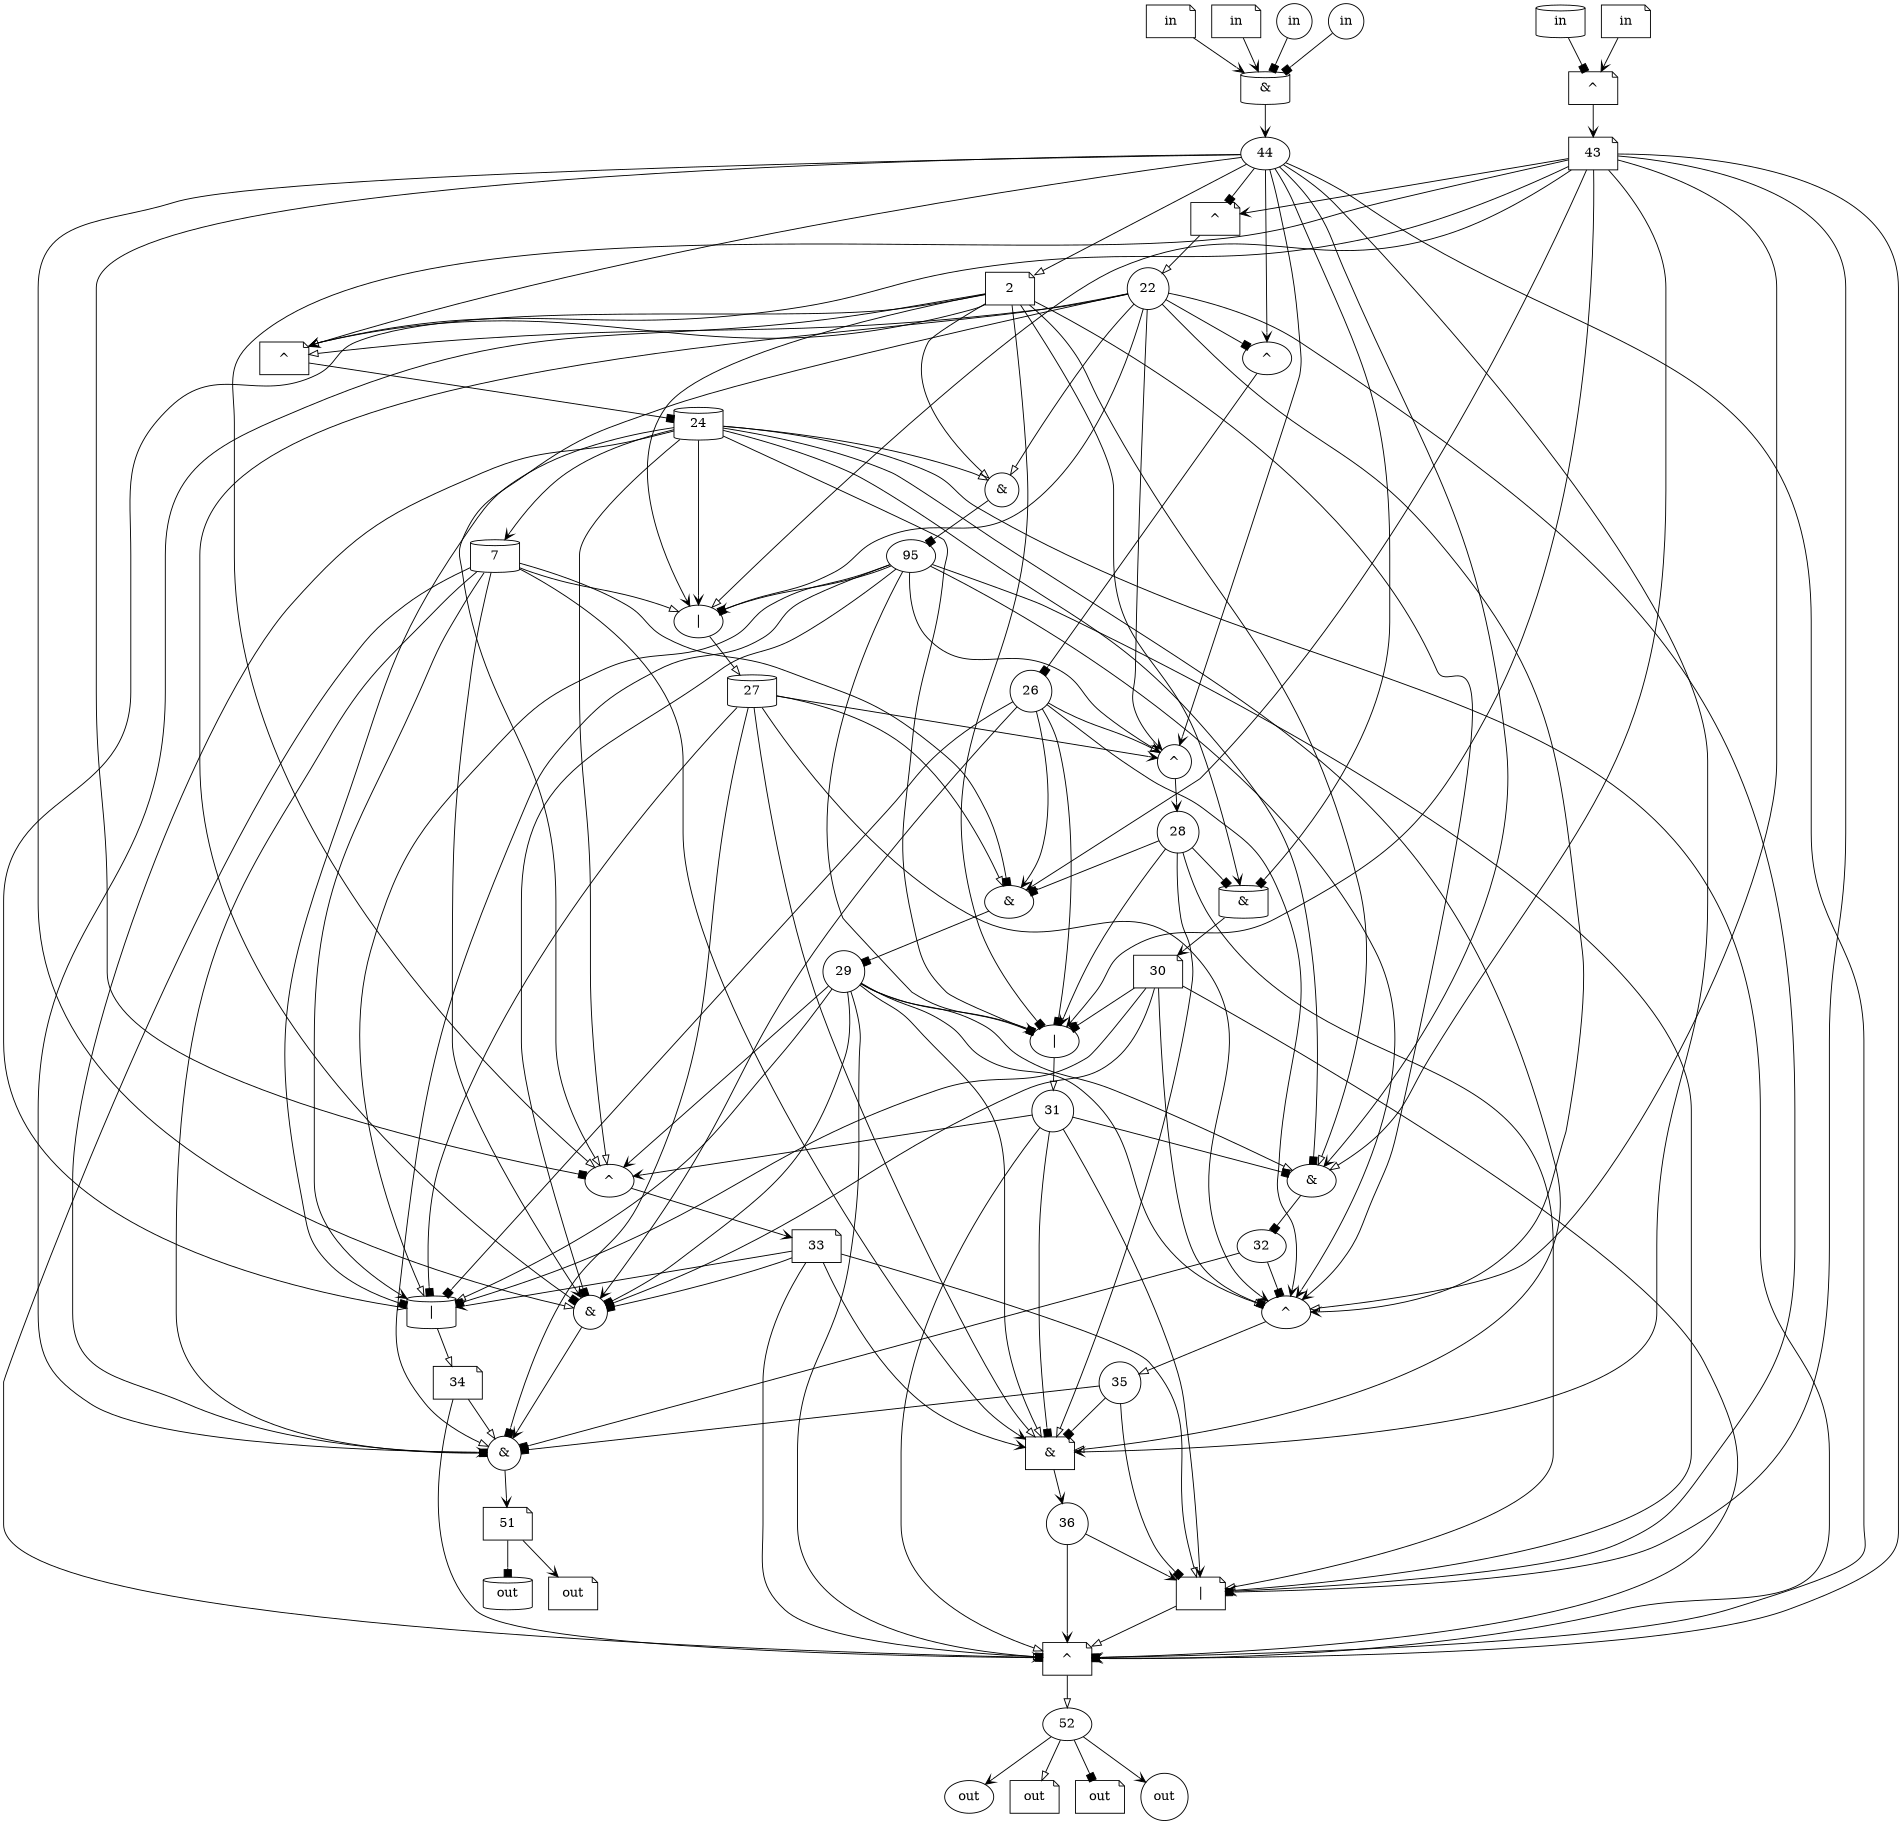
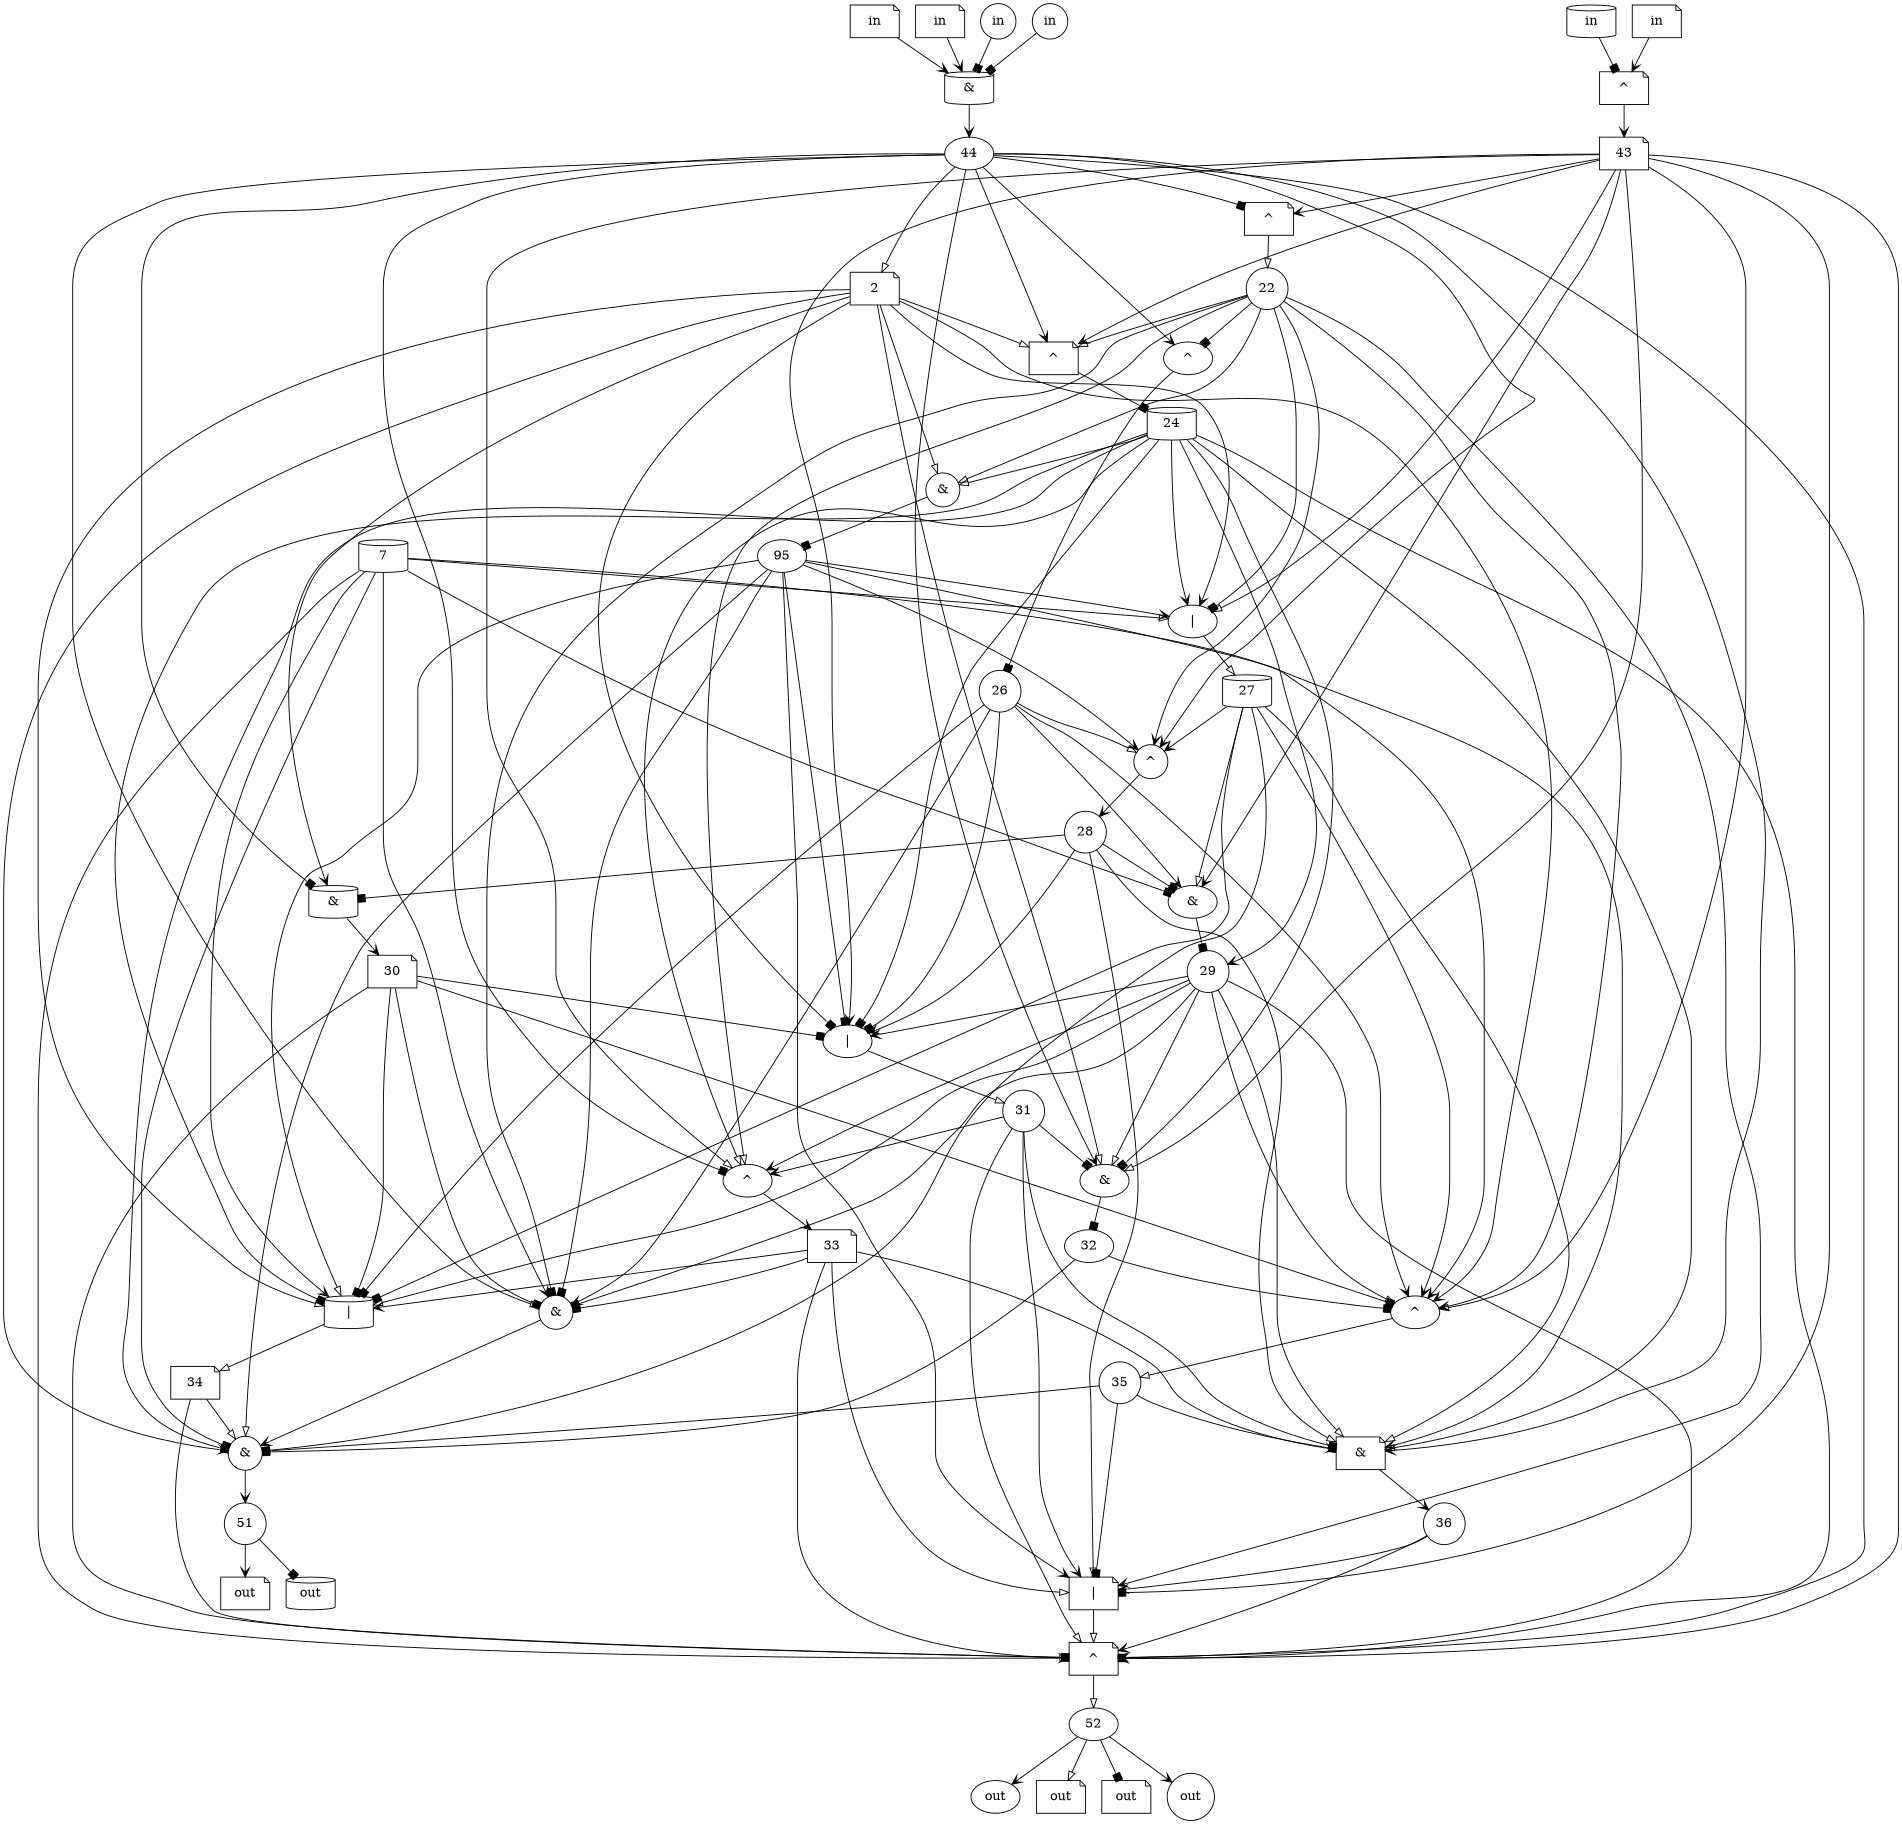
  digraph {
    node [input=false output=false shape=note]
    edge [arrowhead=vee]
    n1 [label="^"]
    2
    n3 [label="&" shape=circle]
    n4 [label="|" shape=ellipse]
    n5 [label="&" shape=cylinder]
    n6 [label="|" shape=ellipse]
    n7 [label="&" shape=ellipse]
    n8 [label="|" shape=cylinder]
    n9 [label="^" shape=ellipse]
    n10 [label="&" shape=circle]
    24 [shape=cylinder]
    n12 [label=95 shape=ellipse]
    27 [shape=cylinder]
    30
    31 [shape=circle]
    32 [shape=ellipse]
    34
    35 [shape=circle]
-   51
+   51 [shape=circle]
    7 [shape=cylinder]
    n21 [label="&" shape=circle]
    n22 [label="&" shape=ellipse]
    n23 [label="&"]
    n24 [label="^"]
    29 [shape=circle]
    36 [shape=circle]
    52 [shape=ellipse]
    n28 [label="|"]
    n29 [label="^"]
    n30 [label=22 shape=circle]
    n31 [label="^" shape=ellipse]
    n32 [label="^" shape=circle]
    n33 [label="^" shape=ellipse]
    26 [shape=circle]
    28 [shape=circle]
    33
    n37 [input=true label=in shape=cylinder]
    n38 [label="^"]
    43
    n40 [input=true label=in]
    n41 [label="&" shape=cylinder]
    44 [shape=ellipse]
    n43 [input=true label=in]
    n44 [input=true label=in]
    n45 [input=true label=in shape=circle]
    n46 [input=true label=in shape=circle]
    n47 [label=out output=true]
    n48 [label=out output=true shape=ellipse]
    n49 [label=out output=true shape=cylinder]
    n50 [label=out output=true]
    n51 [label=out output=true]
    n52 [label=out output=true shape=circle]
    n1 -> 24 [arrowhead=box]
    2 -> n1 [arrowhead=onormal]
    2 -> n3 [arrowhead=onormal]
    2 -> n4
    2 -> n5
    2 -> n6 [arrowhead=box]
    2 -> n7 [arrowhead=onormal]
    2 -> n8 [arrowhead=onormal]
    2 -> n9
    2 -> n10
    n3 -> n12 [arrowhead=box]
    n4 -> 27 [arrowhead=onormal]
    n5 -> 30
    n6 -> 31 [arrowhead=onormal]
    n7 -> 32 [arrowhead=box]
    n8 -> 34 [arrowhead=onormal]
    n9 -> 35 [arrowhead=onormal]
    n10 -> 51
    24 -> n3 [arrowhead=onormal]
    24 -> n4
    24 -> n6 [arrowhead=box]
    24 -> n7 [arrowhead=box]
    24 -> n8 [arrowhead=box]
    24 -> n10 [arrowhead=box]
-   24 -> 7
+   24 -> 29
    24 -> n23 [arrowhead=onormal]
    24 -> n24
    24 -> n33 [arrowhead=onormal]
    n12 -> n4
    n12 -> n6 [arrowhead=box]
    n12 -> n8 [arrowhead=onormal]
    n12 -> n9
    n12 -> n10 [arrowhead=onormal]
    n12 -> n21 [arrowhead=box]
    n12 -> n28
    n12 -> n32
    27 -> n8 [arrowhead=box]
    27 -> n9
    27 -> n10 [arrowhead=box]
    27 -> n22 [arrowhead=onormal]
    27 -> n23 [arrowhead=onormal]
    27 -> n32
    30 -> n6 [arrowhead=box]
    30 -> n8 [arrowhead=box]
    30 -> n9 [arrowhead=box]
    30 -> n21 [arrowhead=box]
    30 -> n24 [arrowhead=box]
    31 -> n7 [arrowhead=box]
    31 -> n23 [arrowhead=box]
    31 -> n24 [arrowhead=onormal]
    31 -> n28
    31 -> n33
    32 -> n9 [arrowhead=box]
    32 -> n10 [arrowhead=box]
    34 -> n10 [arrowhead=onormal]
    34 -> n24 [arrowhead=box]
    35 -> n10 [arrowhead=box]
    35 -> n23 [arrowhead=box]
    35 -> n28 [arrowhead=box]
    51 -> n47
    51 -> n49 [arrowhead=box]
    7 -> n4 [arrowhead=onormal]
    7 -> n8
    7 -> n10 [arrowhead=box]
    7 -> n21
    7 -> n22 [arrowhead=box]
    7 -> n23
    7 -> n24
    n21 -> n10
    n22 -> 29 [arrowhead=box]
    n23 -> 36
    n24 -> 52 [arrowhead=onormal]
    29 -> n6
    29 -> n7 [arrowhead=onormal]
    29 -> n8 [arrowhead=onormal]
    29 -> n9 [arrowhead=onormal]
    29 -> n21 [arrowhead=box]
    29 -> n23 [arrowhead=onormal]
    29 -> n24 [arrowhead=box]
    29 -> n33
    36 -> n24
    36 -> n28
    52 -> n48
    52 -> n50 [arrowhead=onormal]
    52 -> n51 [arrowhead=box]
    52 -> n52
    n28 -> n24 [arrowhead=onormal]
    n29 -> n30 [arrowhead=onormal]
    n30 -> n1 [arrowhead=onormal]
    n30 -> n3 [arrowhead=onormal]
    n30 -> n4 [arrowhead=box]
    n30 -> n9
    n30 -> n21 [arrowhead=box]
    n30 -> n28
    n30 -> n31 [arrowhead=box]
    n30 -> n32
    n30 -> n33 [arrowhead=onormal]
    n31 -> 26 [arrowhead=box]
    n32 -> 28
    n33 -> 33
    26 -> n6 [arrowhead=box]
    26 -> n8 [arrowhead=box]
    26 -> n9
    26 -> n21
    26 -> n22
    26 -> n32 [arrowhead=onormal]
    28 -> n5 [arrowhead=box]
    28 -> n6
    28 -> n22 [arrowhead=box]
    28 -> n23 [arrowhead=onormal]
    28 -> n28 [arrowhead=onormal]
    33 -> n8
    33 -> n21 [arrowhead=box]
    33 -> n23
    33 -> n24 [arrowhead=onormal]
    33 -> n28 [arrowhead=onormal]
    n37 -> n38 [arrowhead=box]
    n38 -> 43
    43 -> n1
    43 -> n4 [arrowhead=onormal]
    43 -> n6
    43 -> n7 [arrowhead=onormal]
    43 -> n9 [arrowhead=onormal]
    43 -> n22
    43 -> n24 [arrowhead=box]
    43 -> n28 [arrowhead=box]
    43 -> n29
    43 -> n33 [arrowhead=onormal]
    n40 -> n41
    n41 -> 44
    44 -> n1
    44 -> 2 [arrowhead=onormal]
    44 -> n5 [arrowhead=box]
    44 -> n7
    44 -> n21 [arrowhead=onormal]
    44 -> n23
    44 -> n24
    44 -> n29 [arrowhead=box]
    44 -> n31
    44 -> n32
    44 -> n33 [arrowhead=box]
    n43 -> n38
    n44 -> n41
    n45 -> n41 [arrowhead=box]
    n46 -> n41 [arrowhead=box]
  }
